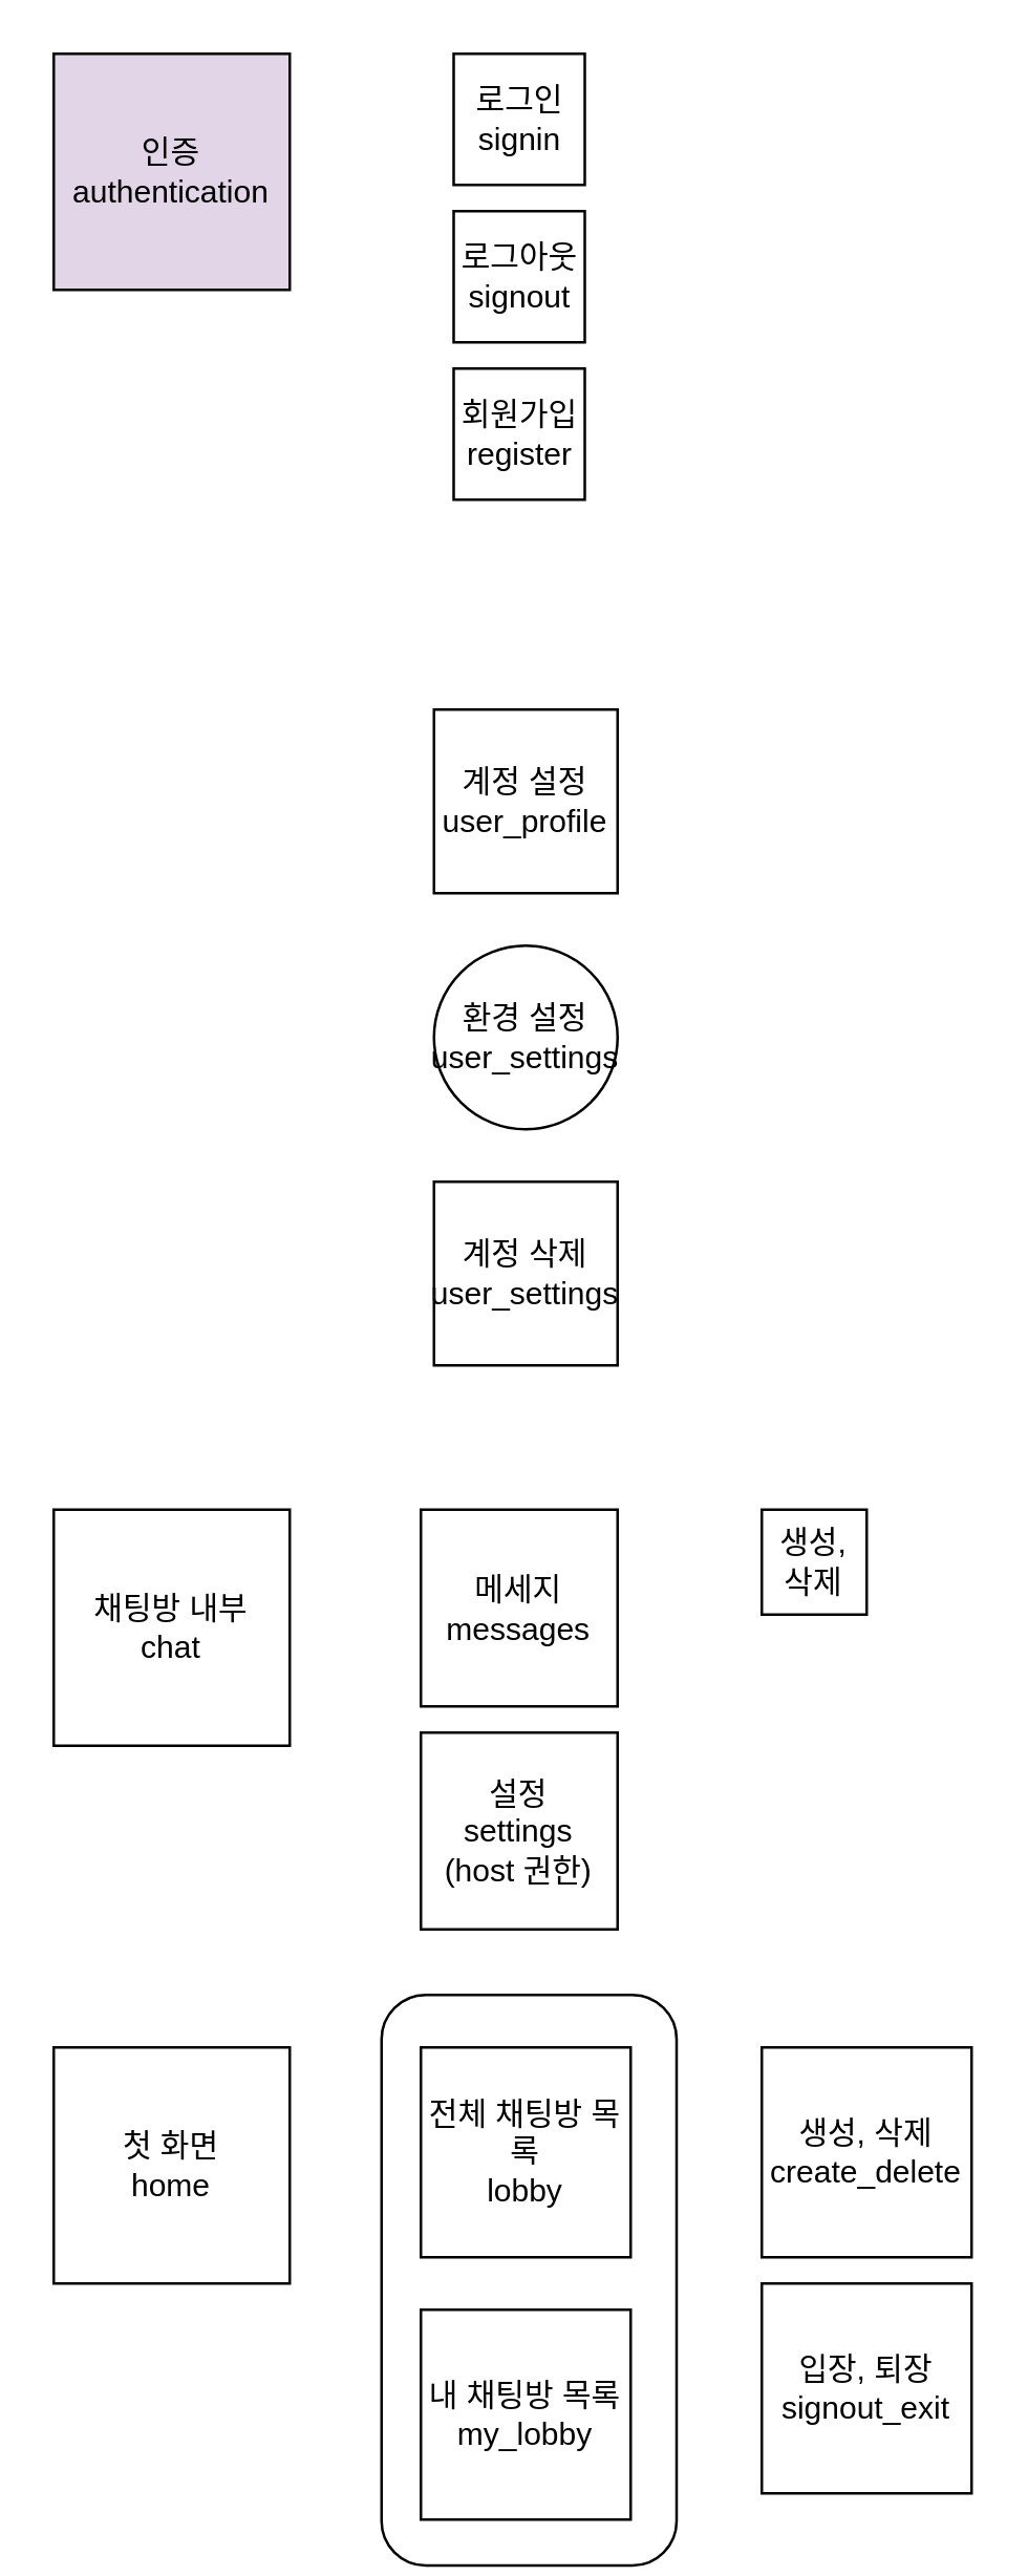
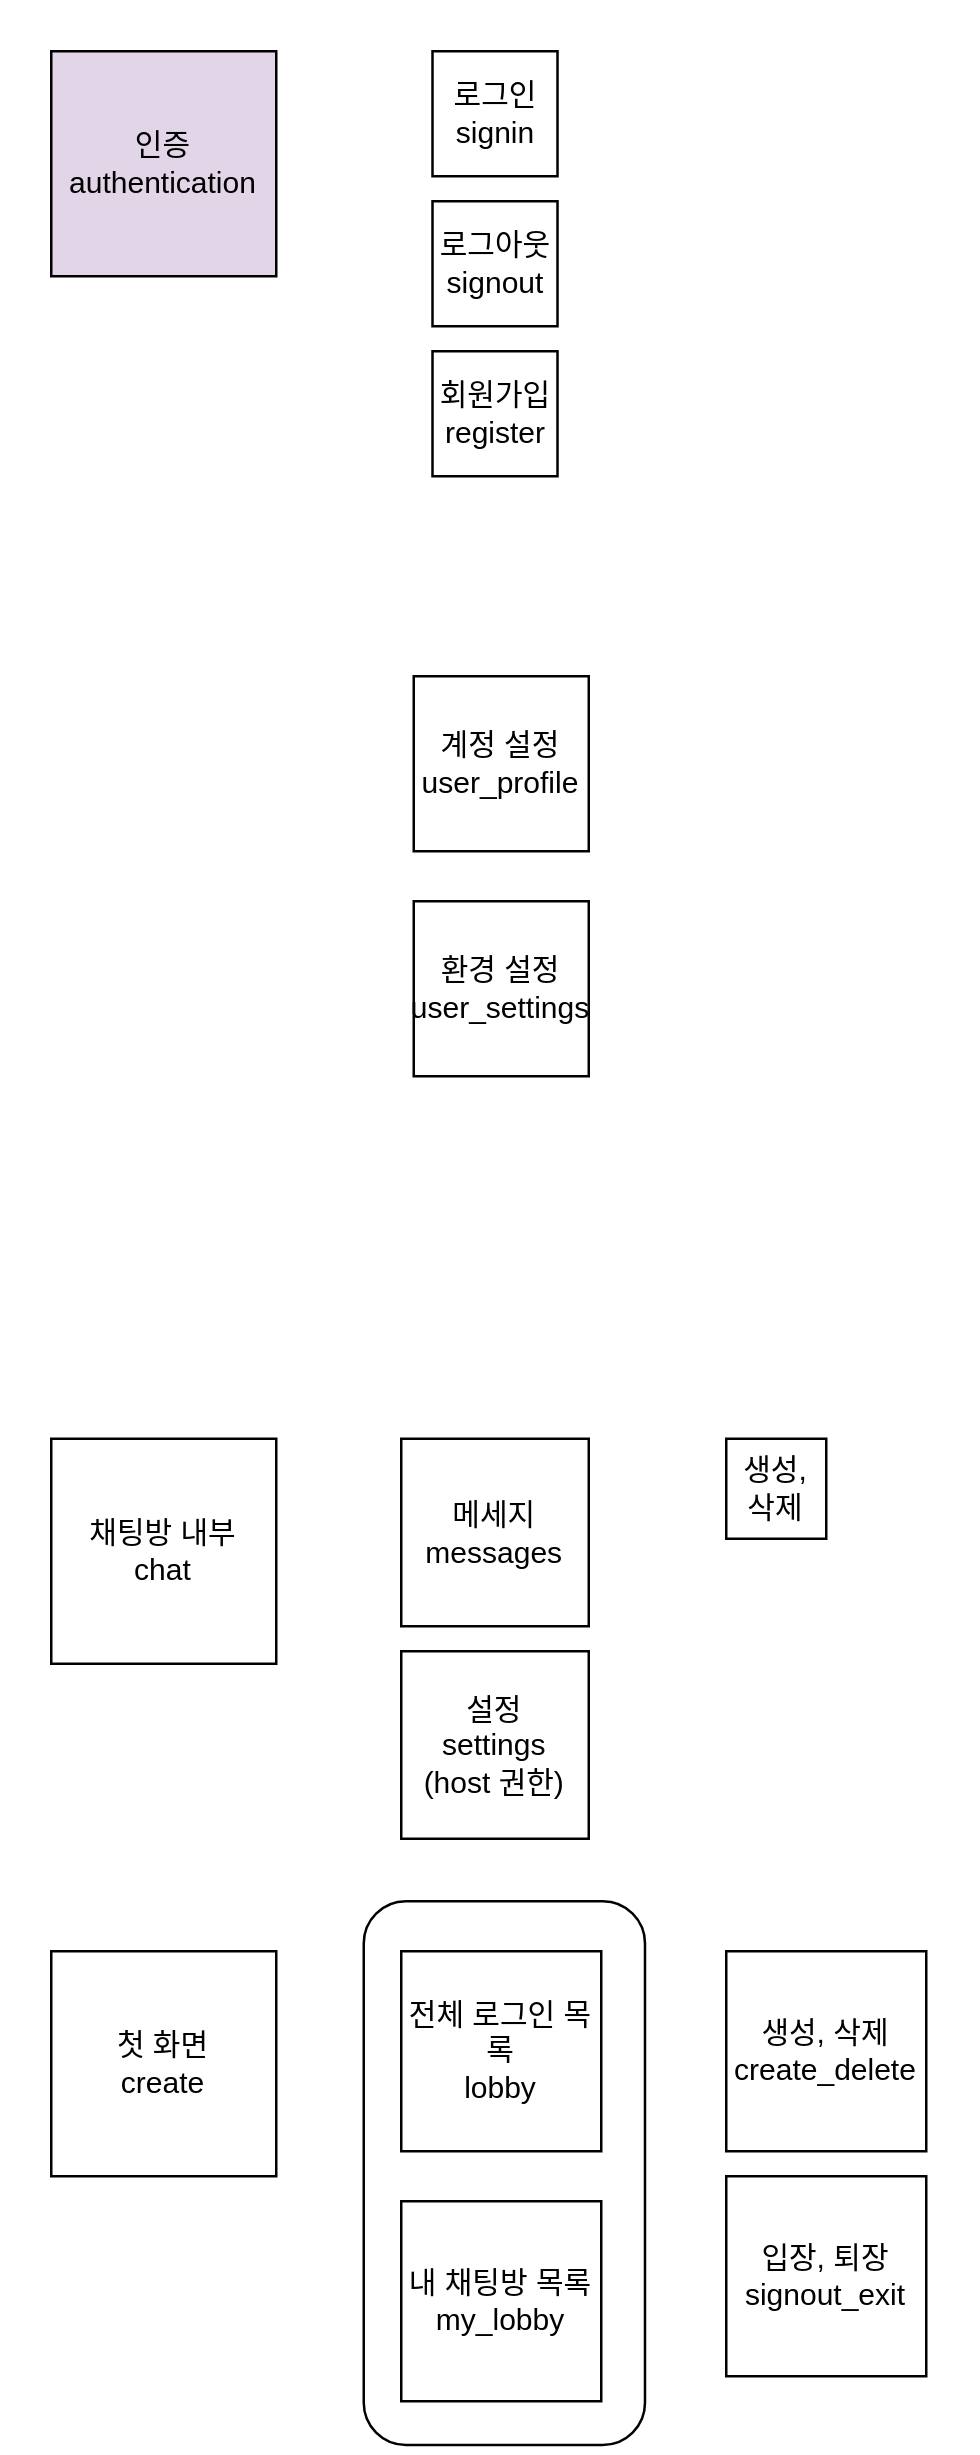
  <mxCell id="0" />
  <mxCell id="1" parent="0" />
  <mxCell id="2" value="" style="rounded=1;whiteSpace=wrap;html=1;rotation=90;" vertex="1" parent="1"><mxGeometry x="92.5" y="812.5" width="217.5" height="112.5" as="geometry" /></mxCell>
  <mxCell id="3" value="인증&lt;div&gt;authentication&lt;/div&gt;" style="whiteSpace=wrap;html=1;aspect=fixed;fillColor=#e1d5e7;" parent="1" vertex="1"><mxGeometry x="20" y="20" width="90" height="90" as="geometry" /></mxCell>
  <mxCell id="4" value="&lt;div&gt;채팅방 내부&lt;/div&gt;&lt;div&gt;chat&lt;/div&gt;" style="whiteSpace=wrap;html=1;aspect=fixed;" parent="1" vertex="1"><mxGeometry x="20" y="575" width="90" height="90" as="geometry" /></mxCell>
- <mxCell id="5" value="&lt;div&gt;전체 채팅방 목록&lt;/div&gt;&lt;div&gt;lobby&lt;/div&gt;" style="whiteSpace=wrap;html=1;aspect=fixed;" parent="1" vertex="1"><mxGeometry x="160" y="780" width="80" height="80" as="geometry" /></mxCell>
- <mxCell id="6" value="첫 화면&lt;div&gt;home&lt;/div&gt;" style="whiteSpace=wrap;html=1;aspect=fixed;" parent="1" vertex="1"><mxGeometry x="20" y="780" width="90" height="90" as="geometry" /></mxCell>
+ <mxCell id="5" value="&lt;div&gt;전체 로그인 목록&lt;/div&gt;&lt;div&gt;lobby&lt;/div&gt;" style="whiteSpace=wrap;html=1;aspect=fixed;" parent="1" vertex="1"><mxGeometry x="160" y="780" width="80" height="80" as="geometry" /></mxCell>
+ <mxCell id="6" value="첫 화면&lt;div&gt;create&lt;/div&gt;" style="whiteSpace=wrap;html=1;aspect=fixed;" parent="1" vertex="1"><mxGeometry x="20" y="780" width="90" height="90" as="geometry" /></mxCell>
  <mxCell id="7" value="&lt;div&gt;내 채팅방 목록&lt;/div&gt;&lt;div&gt;my_&lt;span style=&quot;background-color: initial;&quot;&gt;lobby&lt;/span&gt;&lt;/div&gt;" style="whiteSpace=wrap;html=1;aspect=fixed;" parent="1" vertex="1"><mxGeometry x="160" y="880" width="80" height="80" as="geometry" /></mxCell>
  <mxCell id="8" value="&lt;div&gt;로그인&lt;/div&gt;signin" style="whiteSpace=wrap;html=1;aspect=fixed;" parent="1" vertex="1"><mxGeometry x="172.5" y="20" width="50" height="50" as="geometry" /></mxCell>
  <mxCell id="9" value="&lt;div&gt;로그아웃&lt;/div&gt;signout" style="whiteSpace=wrap;html=1;aspect=fixed;" parent="1" vertex="1"><mxGeometry x="172.5" y="80" width="50" height="50" as="geometry" /></mxCell>
  <mxCell id="10" value="&lt;div&gt;회원가입register&lt;/div&gt;" style="whiteSpace=wrap;html=1;aspect=fixed;" parent="1" vertex="1"><mxGeometry x="172.5" y="140" width="50" height="50" as="geometry" /></mxCell>
  <mxCell id="11" value="계정 설정&lt;div&gt;&lt;/div&gt;&lt;div&gt;user_profile&lt;/div&gt;" style="whiteSpace=wrap;html=1;aspect=fixed;" parent="1" vertex="1"><mxGeometry x="165" y="270" width="70" height="70" as="geometry" /></mxCell>
- <mxCell id="12" value="환경 설정&lt;div&gt;&lt;/div&gt;&lt;div&gt;user_settings&lt;/div&gt;" style="ellipse;whiteSpace=wrap;html=1;aspect=fixed;" parent="1" vertex="1"><mxGeometry x="165" y="360" width="70" height="70" as="geometry" /></mxCell>
- <mxCell id="13" value="계정 삭제&lt;div&gt;user_settings&lt;/div&gt;" style="whiteSpace=wrap;html=1;aspect=fixed;" parent="1" vertex="1"><mxGeometry x="165" y="450" width="70" height="70" as="geometry" /></mxCell>
+ <mxCell id="12" value="환경 설정&lt;div&gt;&lt;/div&gt;&lt;div&gt;user_settings&lt;/div&gt;" style="whiteSpace=wrap;html=1;aspect=fixed;" parent="1" vertex="1"><mxGeometry x="165" y="360" width="70" height="70" as="geometry" /></mxCell>
  <mxCell id="14" value="&lt;div&gt;&lt;span style=&quot;background-color: initial;&quot;&gt;생성, 삭제&lt;/span&gt;&lt;br&gt;&lt;/div&gt;&lt;div&gt;create_delete&lt;span style=&quot;background-color: initial;&quot;&gt;&lt;br&gt;&lt;/span&gt;&lt;/div&gt;" style="whiteSpace=wrap;html=1;aspect=fixed;" parent="1" vertex="1"><mxGeometry x="290" y="780" width="80" height="80" as="geometry" /></mxCell>
  <mxCell id="15" value="입장, 퇴장&lt;div&gt;signout_exit&lt;/div&gt;" style="whiteSpace=wrap;html=1;aspect=fixed;" parent="1" vertex="1"><mxGeometry x="290" y="870" width="80" height="80" as="geometry" /></mxCell>
  <mxCell id="16" value="&lt;div&gt;메세지&lt;/div&gt;&lt;div&gt;messages&lt;/div&gt;" style="whiteSpace=wrap;html=1;aspect=fixed;" parent="1" vertex="1"><mxGeometry x="160" y="575" width="75" height="75" as="geometry" /></mxCell>
  <mxCell id="17" value="&lt;div&gt;설정&lt;/div&gt;&lt;div&gt;settings&lt;/div&gt;&lt;div&gt;(host 권한)&lt;/div&gt;" style="whiteSpace=wrap;html=1;aspect=fixed;" parent="1" vertex="1"><mxGeometry x="160" y="660" width="75" height="75" as="geometry" /></mxCell>
  <mxCell id="18" value="&lt;div&gt;&lt;span style=&quot;background-color: initial;&quot;&gt;생성,&lt;/span&gt;&lt;/div&gt;&lt;div&gt;&lt;span style=&quot;background-color: initial;&quot;&gt;삭제&lt;/span&gt;&lt;/div&gt;" style="whiteSpace=wrap;html=1;aspect=fixed;" vertex="1" parent="1"><mxGeometry x="290" y="575" width="40" height="40" as="geometry" /></mxCell>
